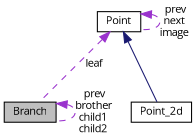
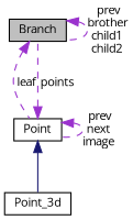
  digraph {
    fontname="Open Sans"
    node [color=black fillcolor=white fontname="Open Sans" fontsize=10 shape=record style=filled]
    edge [color=darkorchid3 dir=back fontname="Open Sans" fontsize=10 labelfontname=Helvetica labelfontsize=10 style=dashed]
    n1 [fillcolor=grey75 fontcolor=black height=0.2 label=Branch width=0.4]
    n2 [height=0.2 label=Point width=0.4]
-   n3 [height=0.2 label=Point_2d width=0.4]
+   n3 [height=0.2 label=Point_3d width=0.4]
    n1 -> n1 [label=" prev\nbrother\nchild1\nchild2"]
-   n2 -> n1 [label=" leaf"]
+   n1 -> n2 [label=" leaf"]
+   n2 -> n1 [label=" points"]
    n2 -> n2 [label=" prev\nnext\nimage"]
    n2 -> n3 [color=midnightblue style=solid]
  }
